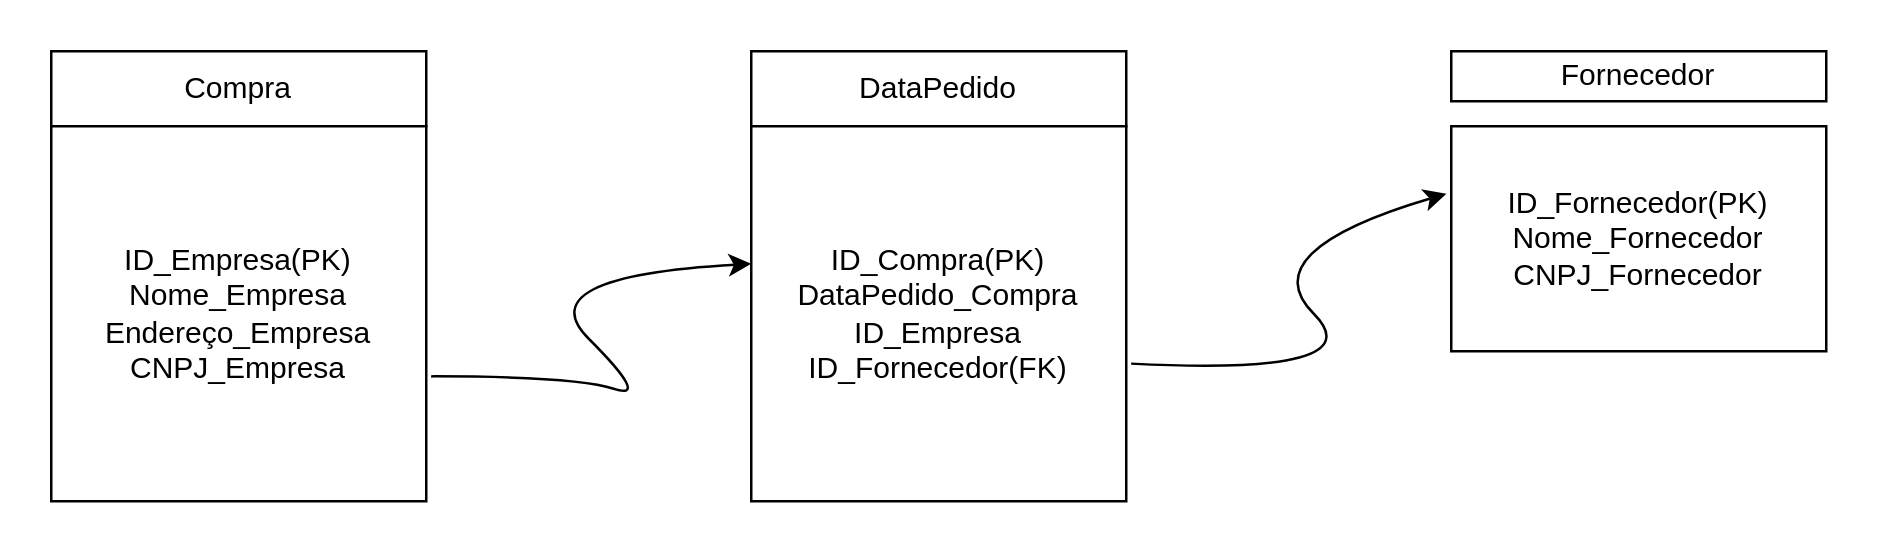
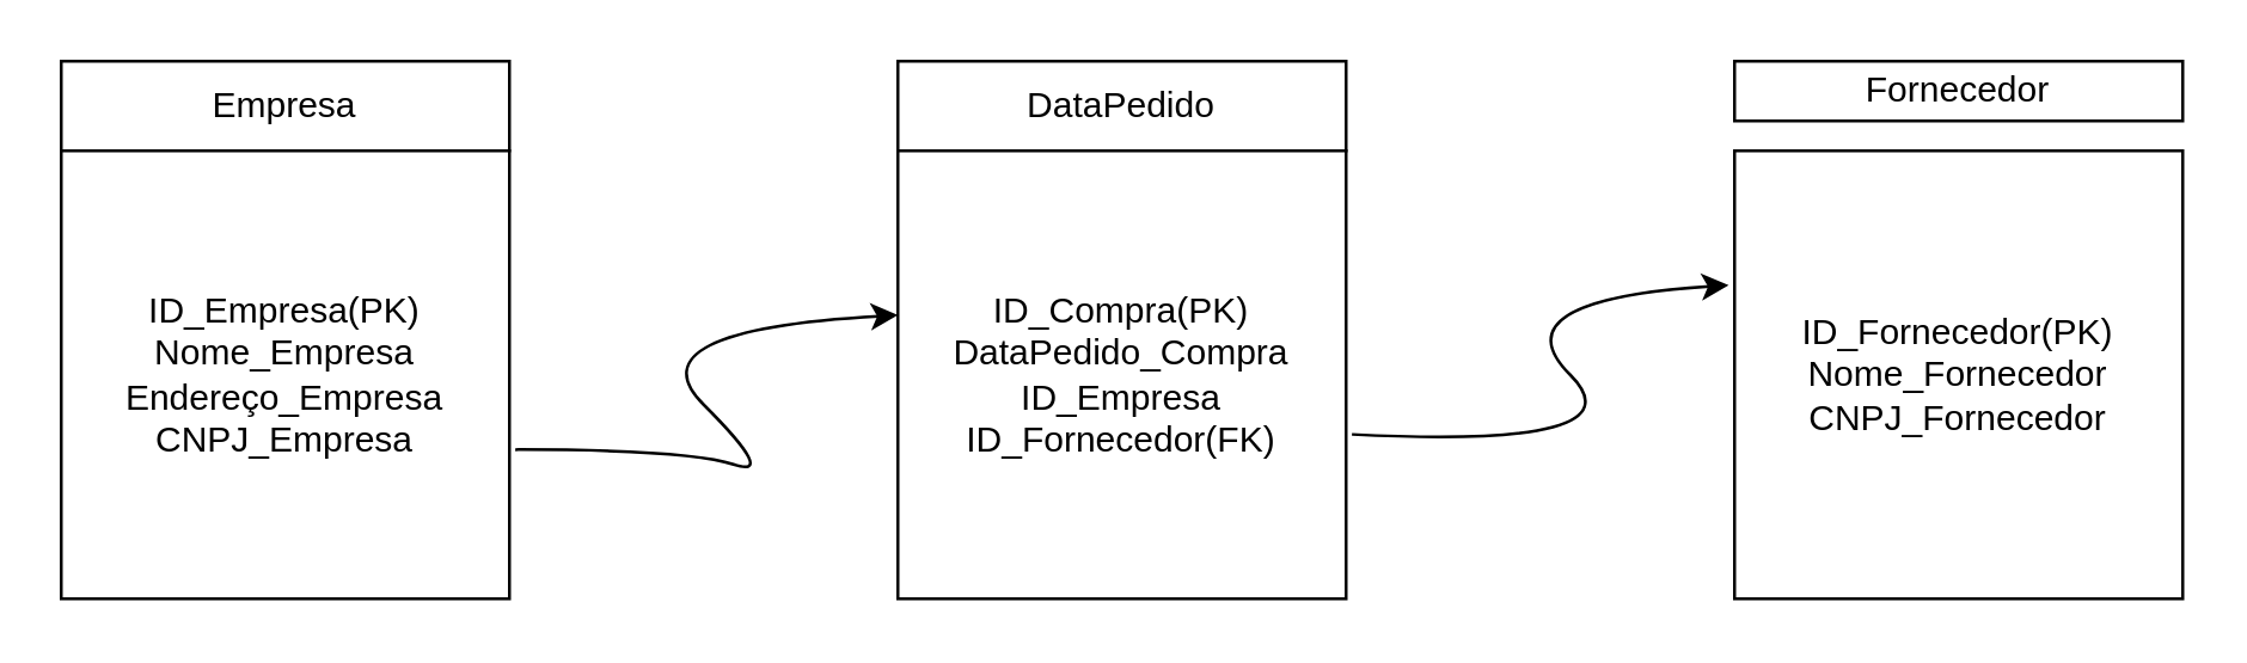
  <mxCell id="0" />
  <mxCell id="1" parent="0" />
- <mxCell id="2" value="Compra" style="rounded=0;whiteSpace=wrap;html=1;" vertex="1" parent="1"><mxGeometry x="20" y="20" width="150" height="30" as="geometry" /></mxCell>
+ <mxCell id="2" value="Empresa" style="rounded=0;whiteSpace=wrap;html=1;" vertex="1" parent="1"><mxGeometry x="20" y="20" width="150" height="30" as="geometry" /></mxCell>
  <mxCell id="3" value="ID_Empresa(PK)&lt;br&gt;Nome_Empresa&lt;br&gt;Endereço_Empresa&lt;br&gt;CNPJ_Empresa" style="whiteSpace=wrap;html=1;aspect=fixed;" vertex="1" parent="1"><mxGeometry x="20" y="50" width="150" height="150" as="geometry" /></mxCell>
  <mxCell id="4" value="DataPedido" style="rounded=0;whiteSpace=wrap;html=1;" vertex="1" parent="1"><mxGeometry x="300" y="20" width="150" height="30" as="geometry" /></mxCell>
  <mxCell id="5" value="ID_Compra(PK)&lt;br&gt;DataPedido_Compra&lt;br&gt;ID_Empresa&lt;br&gt;ID_Fornecedor(FK)" style="whiteSpace=wrap;html=1;aspect=fixed;" vertex="1" parent="1"><mxGeometry x="300" y="50" width="150" height="150" as="geometry" /></mxCell>
  <mxCell id="6" value="Fornecedor" style="rounded=0;whiteSpace=wrap;html=1;" vertex="1" parent="1"><mxGeometry x="580" y="20" width="150" height="20" as="geometry" /></mxCell>
- <mxCell id="7" value="ID_Fornecedor(PK)&lt;br&gt;Nome_Fornecedor&lt;br&gt;CNPJ_Fornecedor" style="whiteSpace=wrap;html=1;aspect=fixed;" vertex="1" parent="1"><mxGeometry x="580" y="50" width="150" height="90" as="geometry" /></mxCell>
+ <mxCell id="7" value="ID_Fornecedor(PK)&lt;br&gt;Nome_Fornecedor&lt;br&gt;CNPJ_Fornecedor" style="whiteSpace=wrap;html=1;aspect=fixed;" vertex="1" parent="1"><mxGeometry x="580" y="50" width="150" height="150" as="geometry" /></mxCell>
  <mxCell id="8" value="" style="curved=1;endArrow=classic;html=1;rounded=0;exitX=1.013;exitY=0.667;exitDx=0;exitDy=0;exitPerimeter=0;entryX=0;entryY=0.367;entryDx=0;entryDy=0;entryPerimeter=0;" edge="1" parent="1" source="3" target="5"><mxGeometry width="50" height="50" relative="1" as="geometry"><mxPoint x="210" y="160" as="sourcePoint" /><mxPoint x="260" y="110" as="targetPoint" /><Array as="points"><mxPoint x="230" y="150" /><mxPoint x="260" y="160" /><mxPoint x="210" y="110" /></Array></mxGeometry></mxCell>
  <mxCell id="9" value="" style="curved=1;endArrow=classic;html=1;rounded=0;exitX=1.013;exitY=0.633;exitDx=0;exitDy=0;exitPerimeter=0;entryX=-0.013;entryY=0.3;entryDx=0;entryDy=0;entryPerimeter=0;" edge="1" parent="1" source="5" target="7"><mxGeometry width="50" height="50" relative="1" as="geometry"><mxPoint x="500" y="150" as="sourcePoint" /><mxPoint x="550" y="100" as="targetPoint" /><Array as="points"><mxPoint x="550" y="150" /><mxPoint x="500" y="100" /></Array></mxGeometry></mxCell>
